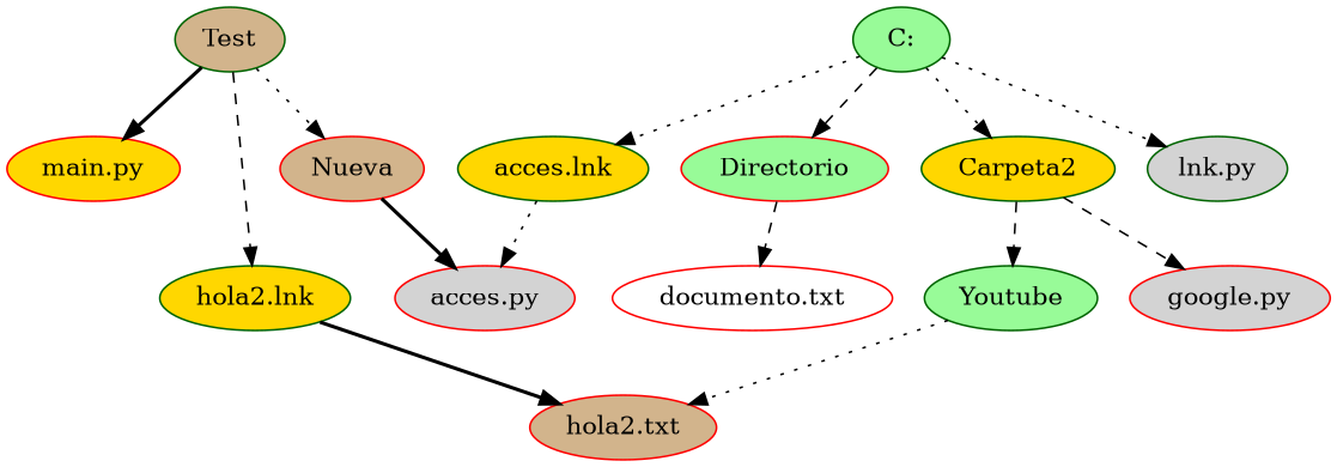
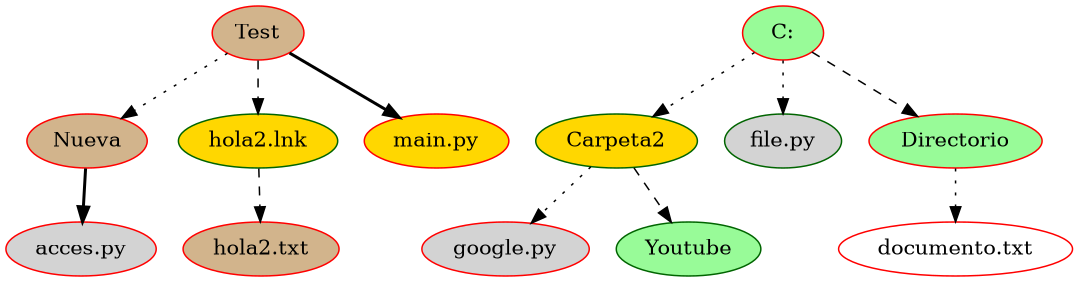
  strict digraph {
    node [color=red fillcolor=gold style=filled]
    edge [style=dotted]
    Nueva [fillcolor=tan]
    "acces.py" [fillcolor=lightgrey]
-   "C:" [color=darkgreen fillcolor=palegreen]
+   "C:" [fillcolor=palegreen]
    Carpeta2 [color=darkgreen]
-   "acces.lnk" [color=darkgreen]
-   "file.py" [color=darkgreen fillcolor=lightgrey label="lnk.py"]
+   "file.py" [color=darkgreen fillcolor=lightgrey]
    Directorio [fillcolor=palegreen]
    "google.py" [fillcolor=lightgrey]
    Youtube [color=darkgreen fillcolor=palegreen]
    "documento.txt" [fillcolor=white]
-   Test [color=darkgreen fillcolor=tan]
+   Test [fillcolor=tan]
    "hola2.lnk" [color=darkgreen]
    "main.py"
    "hola2.txt" [fillcolor=tan]
    Nueva -> "acces.py" [style=bold]
    "C:" -> Carpeta2
-   "C:" -> "acces.lnk"
    "C:" -> "file.py"
    "C:" -> Directorio [style=dashed]
-   Carpeta2 -> "google.py" [style=dashed]
+   Carpeta2 -> "google.py"
    Carpeta2 -> Youtube [style=dashed]
-   "acces.lnk" -> "acces.py"
-   Directorio -> "documento.txt" [style=dashed]
-   Youtube -> "hola2.txt"
+   Directorio -> "documento.txt"
    Test -> Nueva
    Test -> "hola2.lnk" [style=dashed]
    Test -> "main.py" [style=bold]
-   "hola2.lnk" -> "hola2.txt" [style=bold]
+   "hola2.lnk" -> "hola2.txt" [style=dashed]
  }
